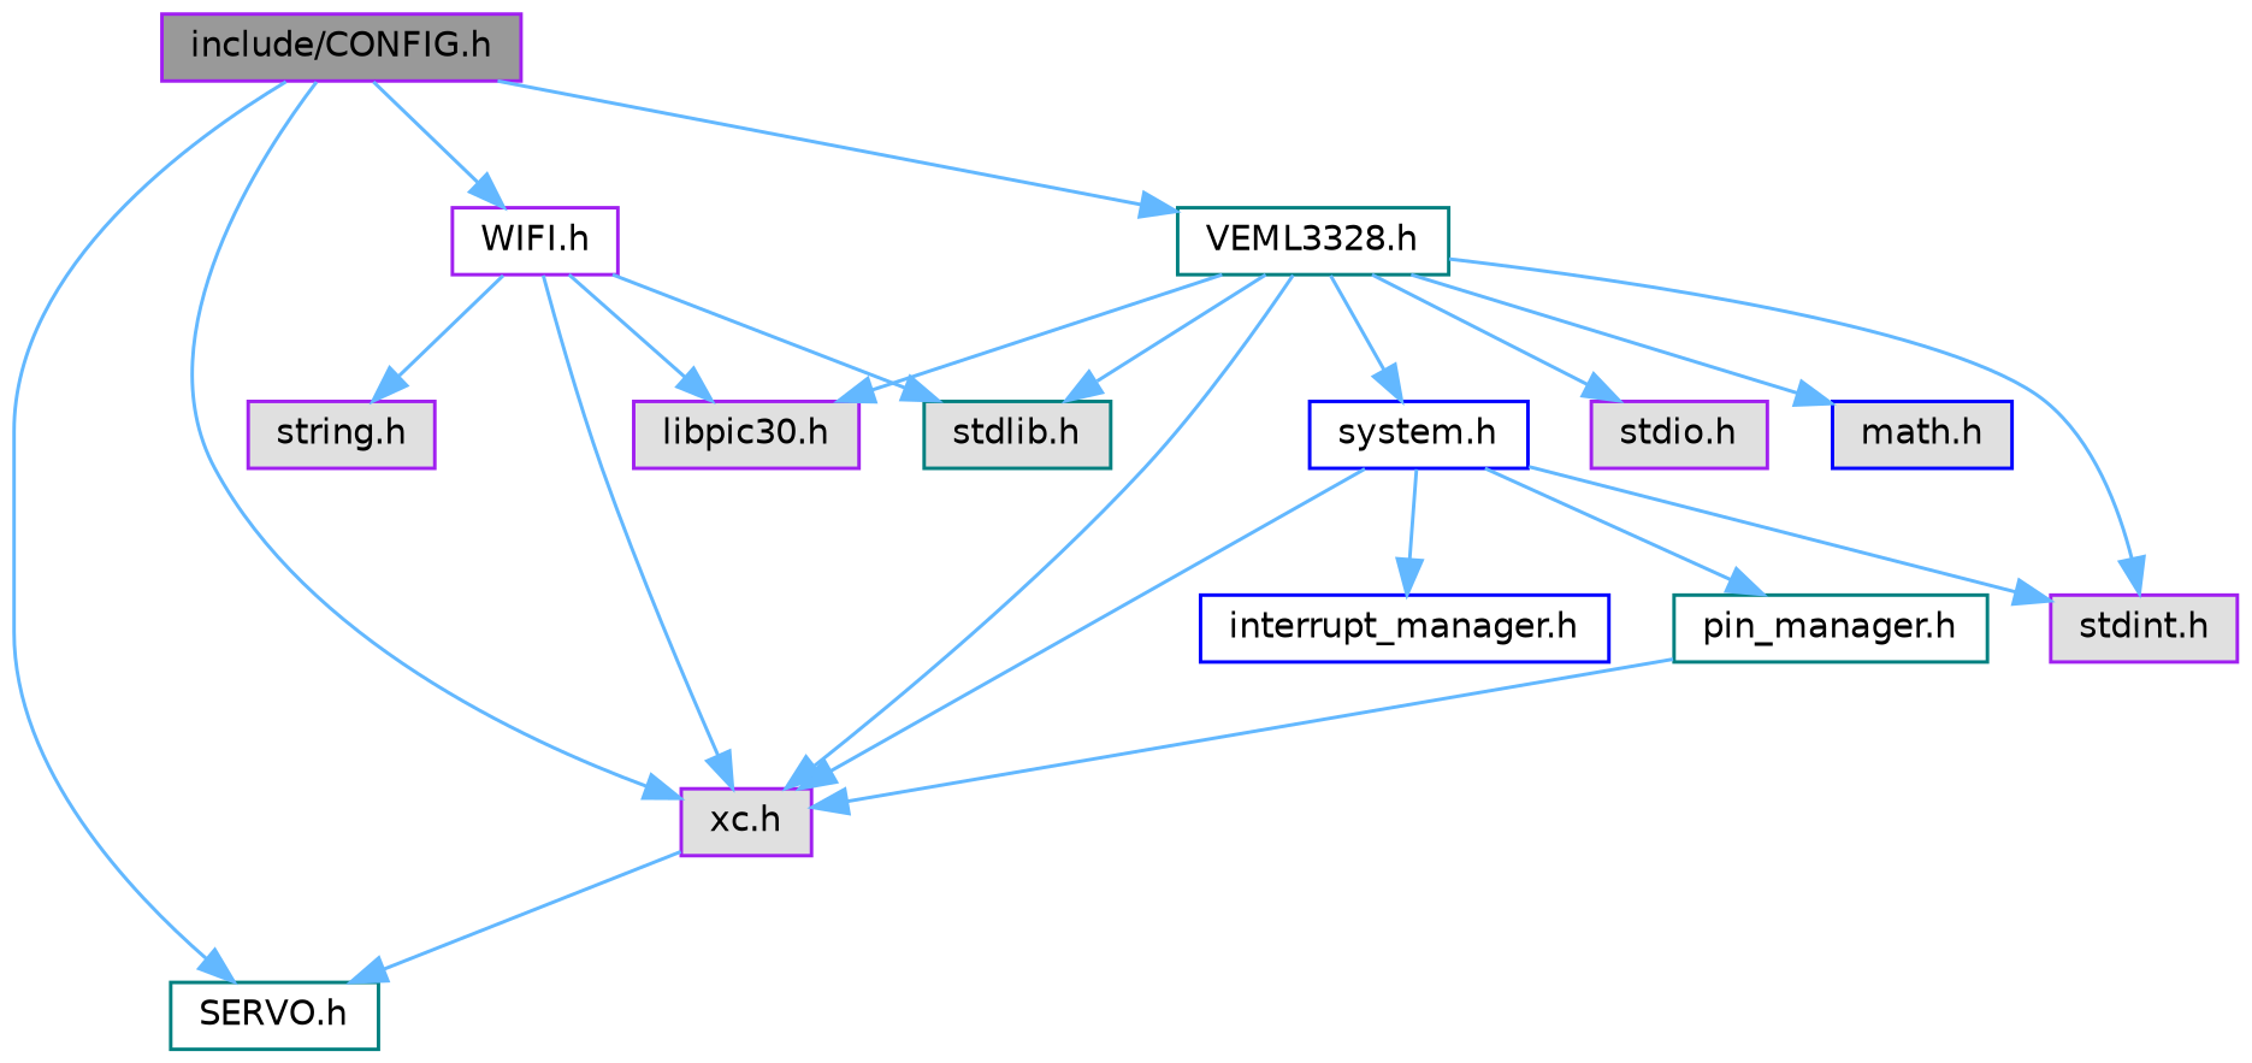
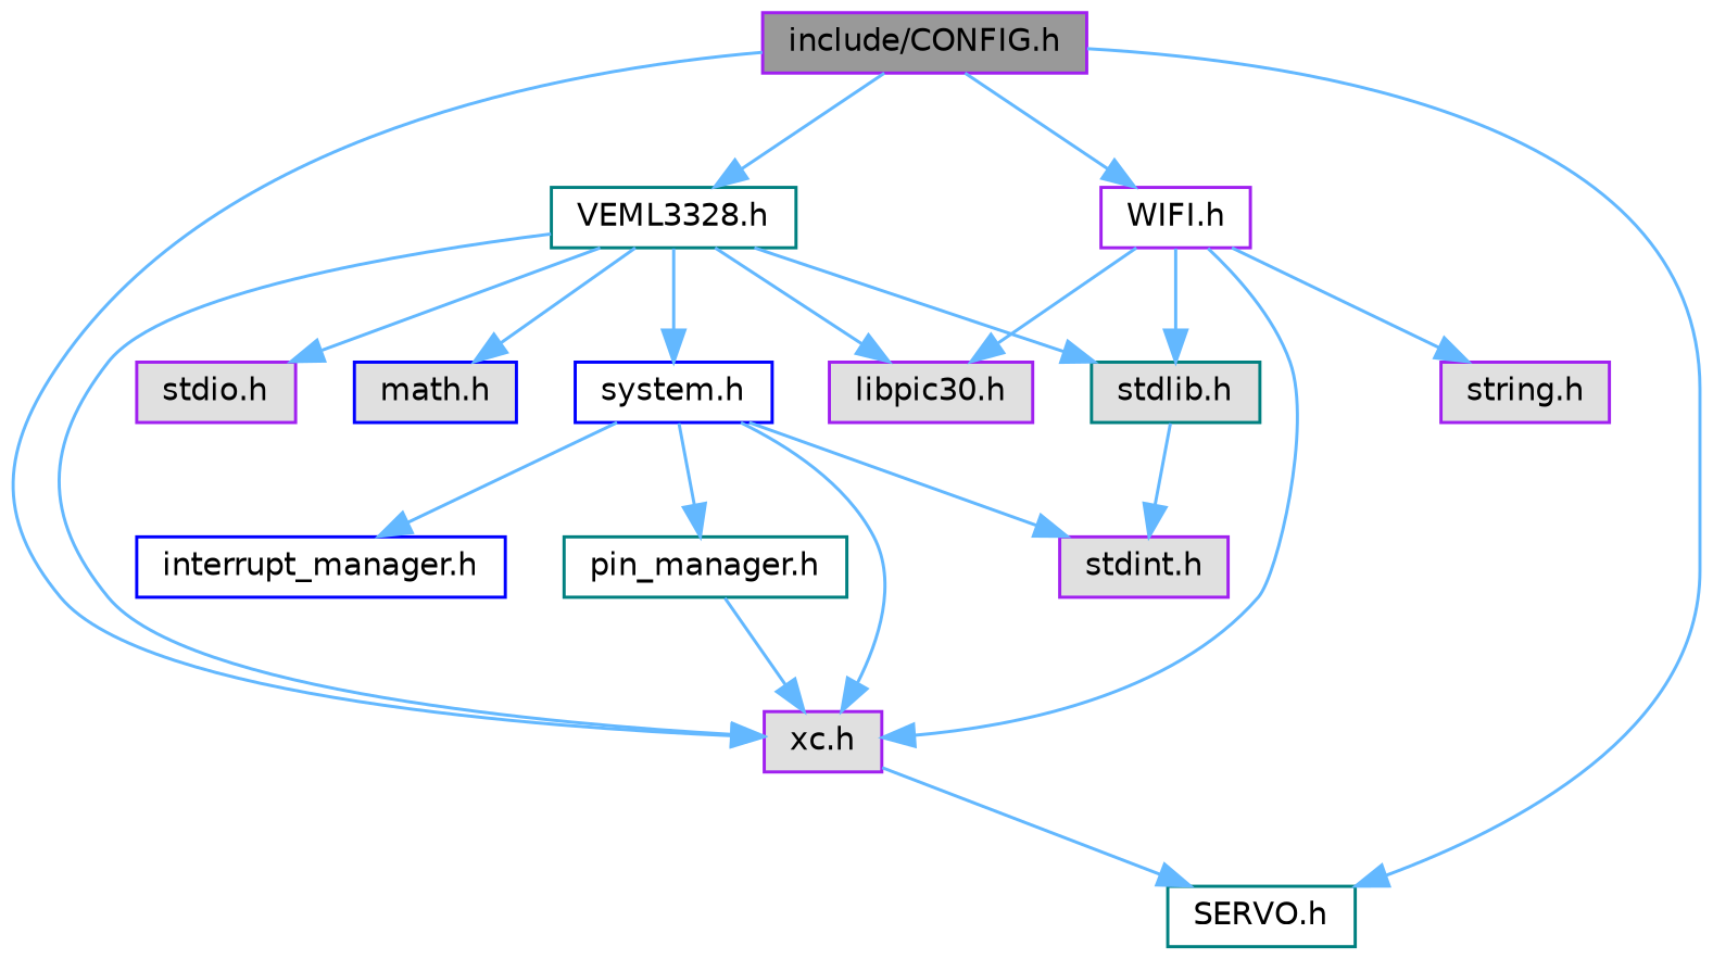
  digraph {
    node [color=purple fillcolor="#E0E0E0" fontname=Helvetica fontsize=10 shape=box style=filled]
    edge [color=steelblue1 fontname=Helvetica fontsize=10 labelfontname=Helvetica labelfontsize=10 style=solid]
    n1 [fillcolor=grey60 fontcolor=black height=0.2 label="include/CONFIG.h" width=0.4]
    n2 [height=0.2 label="xc.h" width=0.4]
    n3 [color=teal fillcolor=white height=0.2 label="VEML3328.h" width=0.4]
    n4 [fillcolor=white height=0.2 label="WIFI.h" width=0.4]
    n5 [color=teal fillcolor=white height=0.2 label="SERVO.h" width=0.4]
    n6 [height=0.2 label="libpic30.h" width=0.4]
    n7 [height=0.2 label="stdint.h" width=0.4]
    n8 [height=0.2 label="stdio.h" width=0.4]
    n9 [color=teal height=0.2 label="stdlib.h" width=0.4]
    n10 [color=blue height=0.2 label="math.h" width=0.4]
    n11 [color=blue fillcolor=white height=0.2 label="system.h" width=0.4]
    n12 [height=0.2 label="string.h" width=0.4]
    n13 [color=teal fillcolor=white height=0.2 label="pin_manager.h" width=0.4]
    n14 [color=blue fillcolor=white height=0.2 label="interrupt_manager.h" width=0.4]
    n1 -> n2
    n1 -> n3
    n1 -> n4
    n1 -> n5
    n2 -> n5
    n3 -> n2
    n3 -> n6
-   n3 -> n7
+   n9 -> n7
    n3 -> n8
    n3 -> n9
    n3 -> n10
    n3 -> n11
    n4 -> n2
    n4 -> n6
    n4 -> n9
    n4 -> n12
    n11 -> n2
    n11 -> n7
    n11 -> n13
    n11 -> n14
    n13 -> n2
  }
